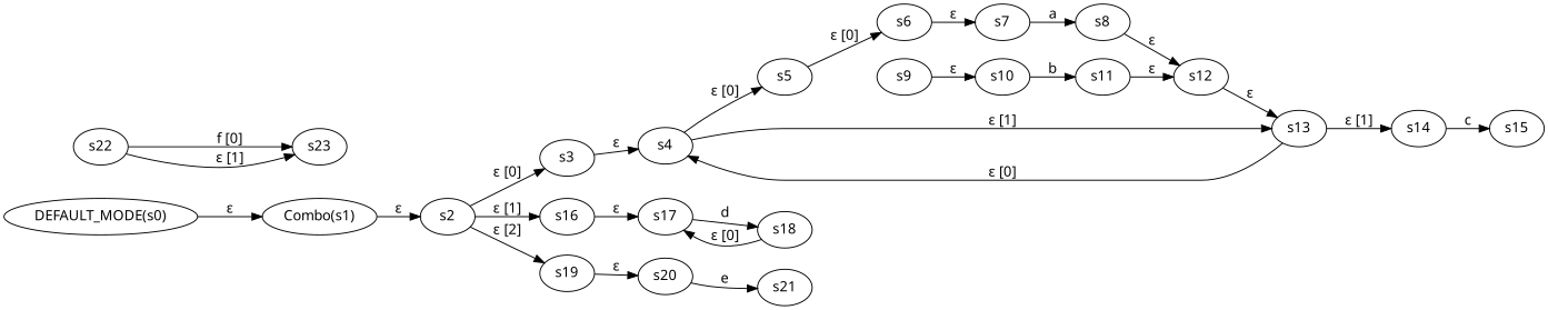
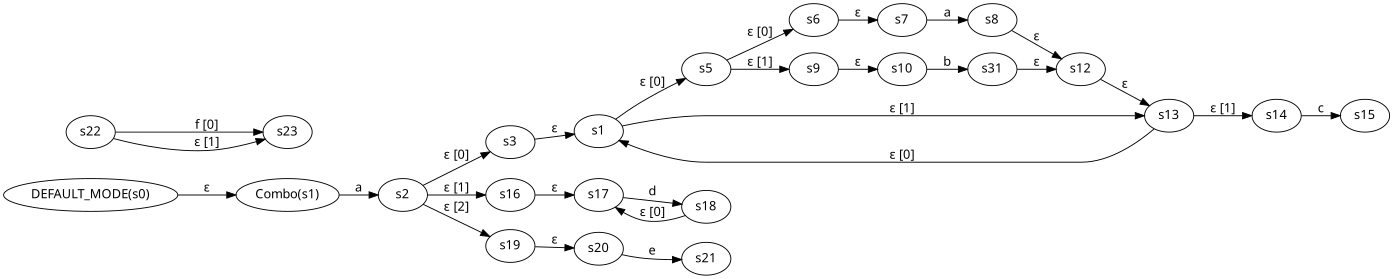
  digraph {
    fontname="Noto Sans"
    rankdir=LR
    node [fontname="Noto Sans"]
    edge [fontname="Noto Sans"]
    "DEFAULT_MODE(s0)"
    "Combo(s1)"
    s2
    s3
    s16
    s19
-   s4
+   s4 [label=s1]
    s17
    s20
    s5
    s13
    s6
    s9
    s14
    s7
    s10
    s8
    s12
    s15
-   s11
+   s11 [label=s31]
    s18
    s21
    s22
    s23
    "DEFAULT_MODE(s0)" -> "Combo(s1)" [label="ε"]
-   "Combo(s1)" -> s2 [label="ε"]
+   "Combo(s1)" -> s2 [label=a]
    s2 -> s3 [label="ε [0]"]
    s2 -> s16 [label="ε [1]"]
    s2 -> s19 [label="ε [2]"]
    s3 -> s4 [label="ε"]
    s16 -> s17 [label="ε"]
    s19 -> s20 [label="ε"]
    s4 -> s5 [label="ε [0]"]
    s4 -> s13 [label="ε [1]"]
    s17 -> s18 [label=d]
    s20 -> s21 [label=e]
    s5 -> s6 [label="ε [0]"]
+   s5 -> s9 [label="ε [1]"]
    s13 -> s4 [label="ε [0]"]
    s13 -> s14 [label="ε [1]"]
    s6 -> s7 [label="ε"]
    s9 -> s10 [label="ε"]
    s14 -> s15 [label=c]
    s7 -> s8 [label=a]
    s10 -> s11 [label=b]
    s8 -> s12 [label="ε"]
    s12 -> s13 [label="ε"]
    s11 -> s12 [label="ε"]
    s18 -> s17 [label="ε [0]"]
    s22 -> s23 [label="f [0]"]
    s22 -> s23 [label="ε [1]"]
  }
